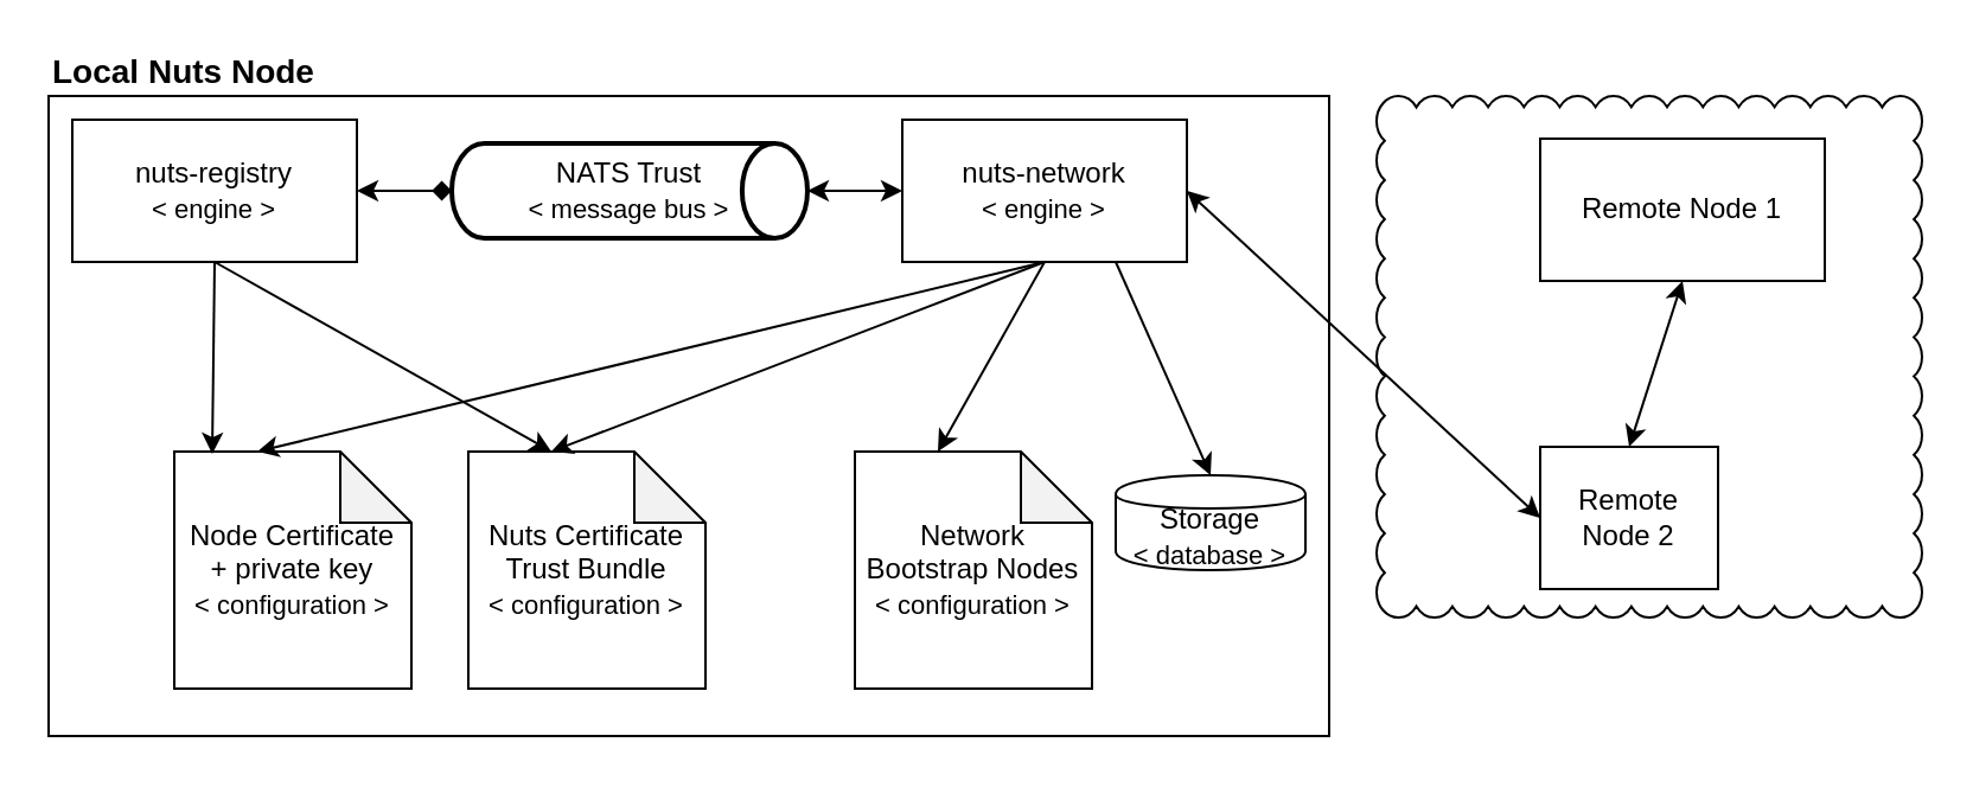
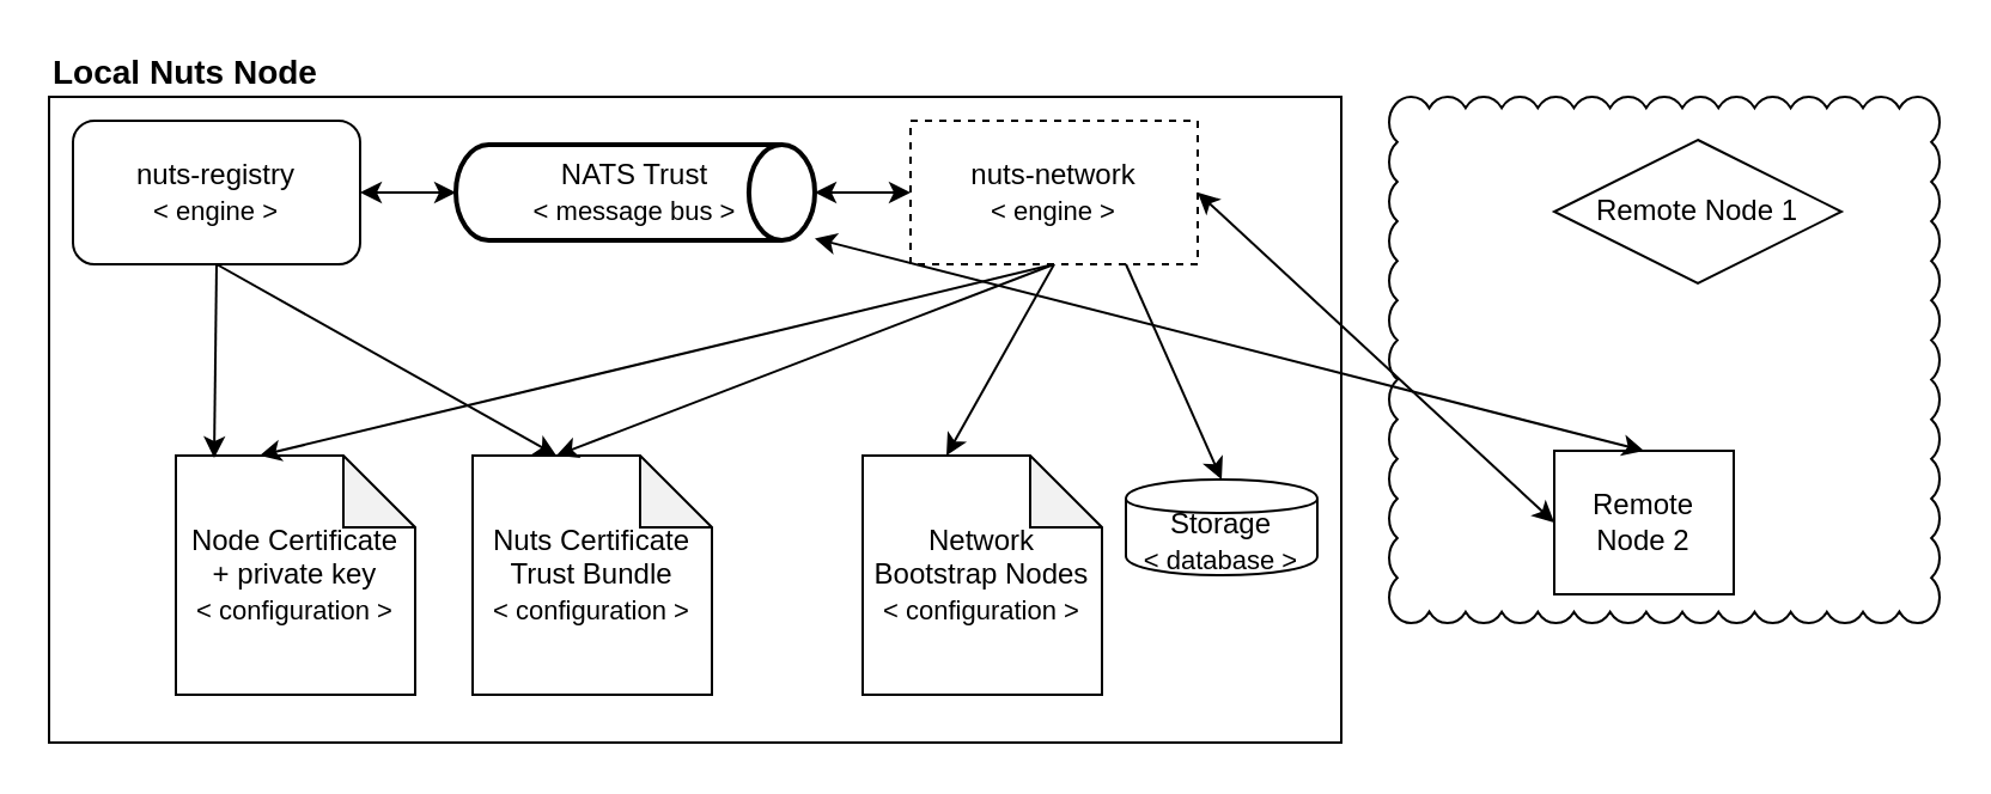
  <mxCell id="0" />
  <mxCell id="1" parent="0" />
  <mxCell id="2" value="" style="whiteSpace=wrap;html=1;shape=mxgraph.basic.cloud_rect;fillColor=none;fontSize=14;align=left;" vertex="1" parent="1"><mxGeometry x="580" y="40" width="230" height="220" as="geometry" /></mxCell>
  <mxCell id="3" value="" style="rounded=0;whiteSpace=wrap;html=1;fillColor=none;" vertex="1" parent="1"><mxGeometry x="20" y="40" width="540" height="270" as="geometry" /></mxCell>
- <mxCell id="4" value="nuts-registry&lt;br&gt;&lt;font style=&quot;font-size: 11px&quot;&gt;&amp;lt; engine &amp;gt;&lt;/font&gt;" style="rounded=0;whiteSpace=wrap;html=1;" vertex="1" parent="1"><mxGeometry x="30" y="50" width="120" height="60" as="geometry" /></mxCell>
+ <mxCell id="4" value="nuts-registry&lt;br&gt;&lt;font style=&quot;font-size: 11px&quot;&gt;&amp;lt; engine &amp;gt;&lt;/font&gt;" style="whiteSpace=wrap;html=1;rounded=1;" vertex="1" parent="1"><mxGeometry x="30" y="50" width="120" height="60" as="geometry" /></mxCell>
  <mxCell id="5" value="NATS Trust&lt;br&gt;&lt;font style=&quot;font-size: 11px&quot;&gt;&amp;lt; message bus &amp;gt;&lt;/font&gt;" style="strokeWidth=2;html=1;shape=mxgraph.flowchart.direct_data;whiteSpace=wrap;" vertex="1" parent="1"><mxGeometry x="190" y="60" width="150" height="40" as="geometry" /></mxCell>
- <mxCell id="6" value="nuts-network&lt;br&gt;&lt;font style=&quot;font-size: 11px&quot;&gt;&amp;lt; engine &amp;gt;&lt;/font&gt;" style="rounded=0;whiteSpace=wrap;html=1;" vertex="1" parent="1"><mxGeometry x="380" y="50" width="120" height="60" as="geometry" /></mxCell>
+ <mxCell id="6" value="nuts-network&lt;br&gt;&lt;font style=&quot;font-size: 11px&quot;&gt;&amp;lt; engine &amp;gt;&lt;/font&gt;" style="rounded=0;whiteSpace=wrap;html=1;dashed=1;" vertex="1" parent="1"><mxGeometry x="380" y="50" width="120" height="60" as="geometry" /></mxCell>
  <mxCell id="7" value="" style="endArrow=classic;html=1;entryX=1;entryY=0.5;entryDx=0;entryDy=0;entryPerimeter=0;exitX=0;exitY=0.5;exitDx=0;exitDy=0;startArrow=classic;startFill=1;" edge="1" parent="1" source="6" target="5"><mxGeometry width="50" height="50" relative="1" as="geometry"><mxPoint x="360" y="290" as="sourcePoint" /><mxPoint x="410" y="240" as="targetPoint" /></mxGeometry></mxCell>
- <mxCell id="8" value="" style="endArrow=diamond;html=1;entryX=0;entryY=0.5;entryDx=0;entryDy=0;entryPerimeter=0;exitX=1;exitY=0.5;exitDx=0;exitDy=0;startArrow=classic;startFill=1;" edge="1" parent="1" source="4" target="5"><mxGeometry width="50" height="50" relative="1" as="geometry"><mxPoint x="450" y="90" as="sourcePoint" /><mxPoint x="390" y="90" as="targetPoint" /></mxGeometry></mxCell>
+ <mxCell id="8" value="" style="endArrow=classic;html=1;entryX=0;entryY=0.5;entryDx=0;entryDy=0;entryPerimeter=0;exitX=1;exitY=0.5;exitDx=0;exitDy=0;startArrow=classic;startFill=1;" edge="1" parent="1" source="4" target="5"><mxGeometry width="50" height="50" relative="1" as="geometry"><mxPoint x="450" y="90" as="sourcePoint" /><mxPoint x="390" y="90" as="targetPoint" /></mxGeometry></mxCell>
  <mxCell id="9" value="Storage&lt;br&gt;&lt;font style=&quot;font-size: 11px&quot;&gt;&amp;lt; database &amp;gt;&lt;/font&gt;" style="shape=cylinder;whiteSpace=wrap;html=1;boundedLbl=1;backgroundOutline=1;" vertex="1" parent="1"><mxGeometry x="470" y="200" width="80" height="40" as="geometry" /></mxCell>
  <mxCell id="10" value="Nuts Certificate Trust Bundle&lt;br&gt;&lt;font style=&quot;font-size: 11px&quot;&gt;&amp;lt; configuration &amp;gt;&lt;/font&gt;" style="shape=note;whiteSpace=wrap;html=1;backgroundOutline=1;darkOpacity=0.05;" vertex="1" parent="1"><mxGeometry x="197" y="190" width="100" height="100" as="geometry" /></mxCell>
  <mxCell id="11" value="" style="endArrow=classic;html=1;exitX=0.5;exitY=1;exitDx=0;exitDy=0;entryX=0;entryY=0;entryDx=35;entryDy=0;entryPerimeter=0;" edge="1" parent="1" source="6" target="10"><mxGeometry width="50" height="50" relative="1" as="geometry"><mxPoint x="240" y="260" as="sourcePoint" /><mxPoint x="290" y="210" as="targetPoint" /></mxGeometry></mxCell>
  <mxCell id="12" value="Network Bootstrap Nodes&lt;br&gt;&lt;font style=&quot;font-size: 11px&quot;&gt;&amp;lt; configuration &amp;gt;&lt;/font&gt;" style="shape=note;whiteSpace=wrap;html=1;backgroundOutline=1;darkOpacity=0.05;" vertex="1" parent="1"><mxGeometry x="360" y="190" width="100" height="100" as="geometry" /></mxCell>
  <mxCell id="13" value="" style="endArrow=classic;html=1;exitX=0.5;exitY=1;exitDx=0;exitDy=0;entryX=0;entryY=0;entryDx=35;entryDy=0;entryPerimeter=0;" edge="1" parent="1" source="6" target="12"><mxGeometry width="50" height="50" relative="1" as="geometry"><mxPoint x="405.96" y="118.98" as="sourcePoint" /><mxPoint x="484" y="190" as="targetPoint" /></mxGeometry></mxCell>
  <mxCell id="14" value="Node Certificate&lt;br&gt;+ private key&lt;br&gt;&lt;font style=&quot;font-size: 11px&quot;&gt;&amp;lt; configuration &amp;gt;&lt;/font&gt;" style="shape=note;whiteSpace=wrap;html=1;backgroundOutline=1;darkOpacity=0.05;" vertex="1" parent="1"><mxGeometry x="73" y="190" width="100" height="100" as="geometry" /></mxCell>
  <mxCell id="15" value="" style="endArrow=classic;html=1;exitX=0.5;exitY=1;exitDx=0;exitDy=0;entryX=0;entryY=0;entryDx=35;entryDy=0;entryPerimeter=0;" edge="1" parent="1" source="6" target="14"><mxGeometry width="50" height="50" relative="1" as="geometry"><mxPoint x="405.96" y="118.98" as="sourcePoint" /><mxPoint x="404.748" y="200" as="targetPoint" /></mxGeometry></mxCell>
  <mxCell id="16" value="" style="endArrow=classic;html=1;exitX=0.5;exitY=1;exitDx=0;exitDy=0;entryX=0.16;entryY=0.01;entryDx=0;entryDy=0;entryPerimeter=0;" edge="1" parent="1" source="4" target="14"><mxGeometry width="50" height="50" relative="1" as="geometry"><mxPoint x="450" y="120" as="sourcePoint" /><mxPoint x="265" y="200" as="targetPoint" /></mxGeometry></mxCell>
  <mxCell id="17" value="" style="endArrow=classic;html=1;exitX=0.5;exitY=1;exitDx=0;exitDy=0;entryX=0;entryY=0;entryDx=35;entryDy=0;entryPerimeter=0;" edge="1" parent="1" source="4" target="10"><mxGeometry width="50" height="50" relative="1" as="geometry"><mxPoint x="450" y="120" as="sourcePoint" /><mxPoint x="389" y="200" as="targetPoint" /></mxGeometry></mxCell>
  <mxCell id="18" value="" style="endArrow=classic;html=1;exitX=0.75;exitY=1;exitDx=0;exitDy=0;entryX=0.5;entryY=0;entryDx=0;entryDy=0;" edge="1" parent="1" source="6" target="9"><mxGeometry width="50" height="50" relative="1" as="geometry"><mxPoint x="450" y="120" as="sourcePoint" /><mxPoint x="450" y="200" as="targetPoint" /></mxGeometry></mxCell>
  <mxCell id="19" value="Local Nuts Node" style="text;html=1;strokeColor=none;fillColor=none;align=left;verticalAlign=middle;whiteSpace=wrap;rounded=0;fontStyle=1;fontSize=14;" vertex="1" parent="1"><mxGeometry x="20" y="20" width="140" height="20" as="geometry" /></mxCell>
- <mxCell id="20" value="Remote Node 1" style="rounded=0;whiteSpace=wrap;html=1;" vertex="1" parent="1"><mxGeometry x="649" y="58" width="120" height="60" as="geometry" /></mxCell>
+ <mxCell id="20" value="Remote Node 1" style="rhombus;whiteSpace=wrap;html=1;" vertex="1" parent="1"><mxGeometry x="649" y="58" width="120" height="60" as="geometry" /></mxCell>
  <mxCell id="21" value="Remote Node 2" style="rounded=0;whiteSpace=wrap;html=1;" vertex="1" parent="1"><mxGeometry x="649" y="188" width="75" height="60" as="geometry" /></mxCell>
  <mxCell id="22" value="" style="endArrow=classic;html=1;fontSize=14;entryX=0;entryY=0.5;entryDx=0;entryDy=0;exitX=1;exitY=0.5;exitDx=0;exitDy=0;startArrow=classic;startFill=1;" edge="1" parent="1" source="6" target="21"><mxGeometry width="50" height="50" relative="1" as="geometry"><mxPoint x="510" y="90" as="sourcePoint" /><mxPoint x="670" y="90" as="targetPoint" /></mxGeometry></mxCell>
- <mxCell id="23" value="" style="endArrow=classic;html=1;fontSize=14;entryX=0.5;entryY=1;entryDx=0;entryDy=0;exitX=0.5;exitY=0;exitDx=0;exitDy=0;startArrow=classic;startFill=1;" edge="1" parent="1" source="21" target="20"><mxGeometry width="50" height="50" relative="1" as="geometry"><mxPoint x="510" y="90" as="sourcePoint" /><mxPoint x="670" y="90" as="targetPoint" /></mxGeometry></mxCell>
+ <mxCell id="23" value="" style="endArrow=classic;html=1;fontSize=14;exitX=0.5;exitY=0;exitDx=0;exitDy=0;startArrow=classic;startFill=1;" edge="1" parent="1" source="21" target="5"><mxGeometry width="50" height="50" relative="1" as="geometry"><mxPoint x="510" y="90" as="sourcePoint" /><mxPoint x="670" y="90" as="targetPoint" /></mxGeometry></mxCell>
